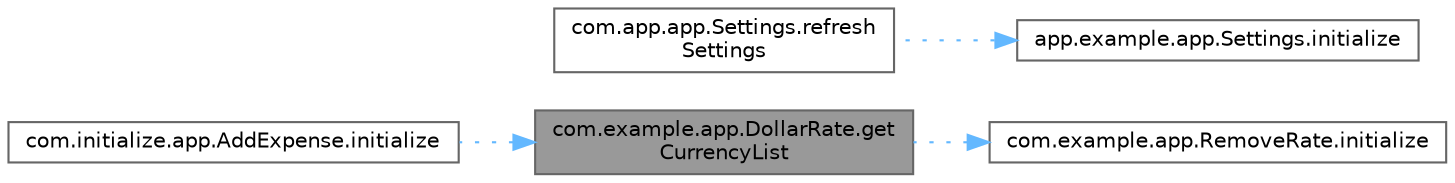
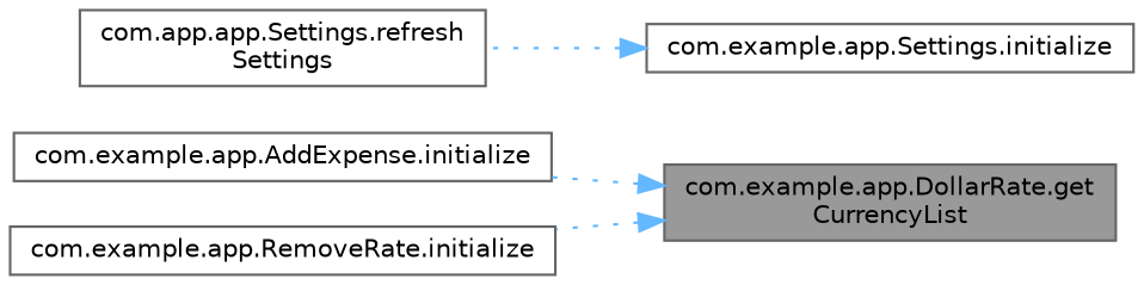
  digraph {
    rankdir=RL
    node [color=grey40 fillcolor=white fontname=Helvetica fontsize=10 shape=box style=filled]
    edge [color=steelblue1 dir=back fontname=Helvetica fontsize=10 labelfontname=Helvetica labelfontsize=10 style=dotted]
    n1 [color=gray40 fillcolor=grey60 fontcolor=black height=0.2 label="com.example.app.DollarRate.get\lCurrencyList" width=0.4]
-   n2 [height=0.2 label="com.initialize.app.AddExpense.initialize" width=0.4]
+   n2 [height=0.2 label="com.example.app.AddExpense.initialize" width=0.4]
    n3 [height=0.2 label="com.example.app.RemoveRate.initialize" width=0.4]
-   n4 [height=0.2 label="app.example.app.Settings.initialize" width=0.4]
+   n4 [height=0.2 label="com.example.app.Settings.initialize" width=0.4]
    n5 [height=0.2 label="com.app.app.Settings.refresh\lSettings" width=0.4]
    n1 -> n2
-   n3 -> n1
+   n1 -> n3
    n4 -> n5
  }
